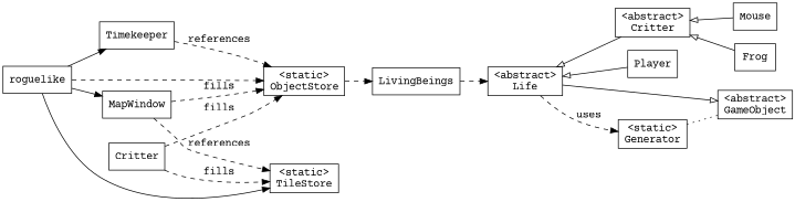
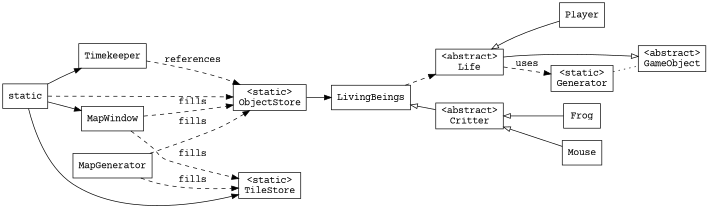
  digraph {
    fontname="Courier Prime"
    labelloc=t
    rankdir=LR
    node [fontname="Courier Prime" shape=rect]
    edge [fontname="Courier Prime"]
-   roguelike
+   roguelike [label=static]
    "<static>\nObjectStore"
    "<static>\nTileStore"
-   MapGenerator [label=Critter]
+   MapGenerator
    MapWindow
    Timekeeper
    LivingBeings
    "<abstract>\nLife"
    "<abstract>\nCritter"
    Player
    Mouse
    Frog
    "<abstract>\nGameObject"
    "<static>\nGenerator"
    subgraph sub_1 {
      roguelike
      "<static>\nObjectStore"
      "<static>\nTileStore"
      MapGenerator
      MapWindow
      Timekeeper
    }
    subgraph sub_2 {
      "<static>\nObjectStore"
      "<static>\nTileStore"
      MapGenerator
      LivingBeings
    }
    subgraph sub_3 {
      "<abstract>\nLife"
      "<abstract>\nCritter"
      Player
      Mouse
      Frog
      "<abstract>\nGameObject"
    }
    subgraph sub_4 {
      "<static>\nObjectStore"
      Timekeeper
      LivingBeings
      "<abstract>\nLife"
    }
    subgraph sub_5 {
      "<static>\nObjectStore"
      "<static>\nTileStore"
      MapWindow
      "<abstract>\nLife"
    }
    subgraph sub_6 {
      "<abstract>\nGameObject"
      "<static>\nGenerator"
    }
    roguelike -> "<static>\nObjectStore" [style=dashed]
    roguelike -> "<static>\nTileStore"
    roguelike -> MapWindow
    roguelike -> Timekeeper
-   "<static>\nObjectStore" -> LivingBeings [style=dashed]
+   "<static>\nObjectStore" -> LivingBeings
    MapGenerator -> "<static>\nObjectStore" [label=fills style=dashed]
    MapGenerator -> "<static>\nTileStore" [label=fills style=dashed]
    MapWindow -> "<static>\nObjectStore" [label=fills style=dashed]
-   MapWindow -> "<static>\nTileStore" [label=references style=dashed]
+   MapWindow -> "<static>\nTileStore" [label=fills style=dashed]
    Timekeeper -> "<static>\nObjectStore" [label=references style=dashed]
    LivingBeings -> "<abstract>\nLife" [style=dashed]
-   "<abstract>\nLife" -> "<abstract>\nCritter" [arrowtail=empty dir=back]
+   LivingBeings -> "<abstract>\nCritter" [arrowtail=empty dir=back]
    "<abstract>\nLife" -> Player [arrowtail=empty dir=back]
    "<abstract>\nLife" -> "<static>\nGenerator" [label=uses style=dashed]
    "<abstract>\nCritter" -> Mouse [arrowtail=empty dir=back]
    "<abstract>\nCritter" -> Frog [arrowtail=empty dir=back]
    "<abstract>\nGameObject" -> "<abstract>\nLife" [arrowtail=empty dir=back]
    "<static>\nGenerator" -> "<abstract>\nGameObject" [arrowhead=none style=dotted]
  }
